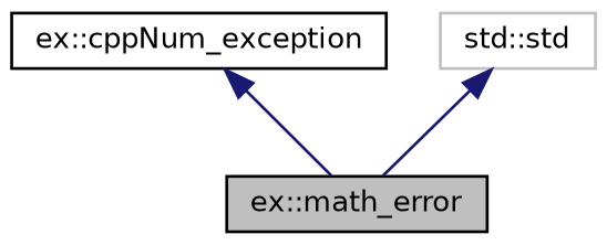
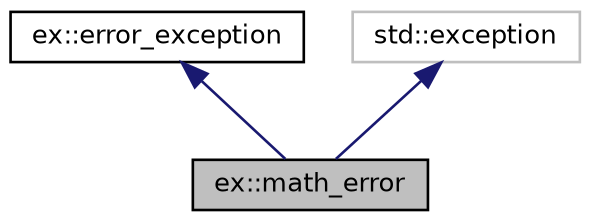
  digraph {
    node [color=black fillcolor=white fontname=Helvetica fontsize=10 shape=record style=filled]
    edge [color=midnightblue dir=back fontname=Helvetica fontsize=10 labelfontname=Helvetica labelfontsize=10 style=solid]
    n1 [fillcolor=grey75 fontcolor=black height=0.2 label="ex::math_error" width=0.4]
-   n2 [height=0.2 label="ex::cppNum_exception" width=0.4]
-   n3 [color=grey75 height=0.2 label="std::std" width=0.4]
+   n2 [height=0.2 label="ex::error_exception" width=0.4]
+   n3 [color=grey75 height=0.2 label="std::exception" width=0.4]
    n2 -> n1
    n3 -> n1
  }
